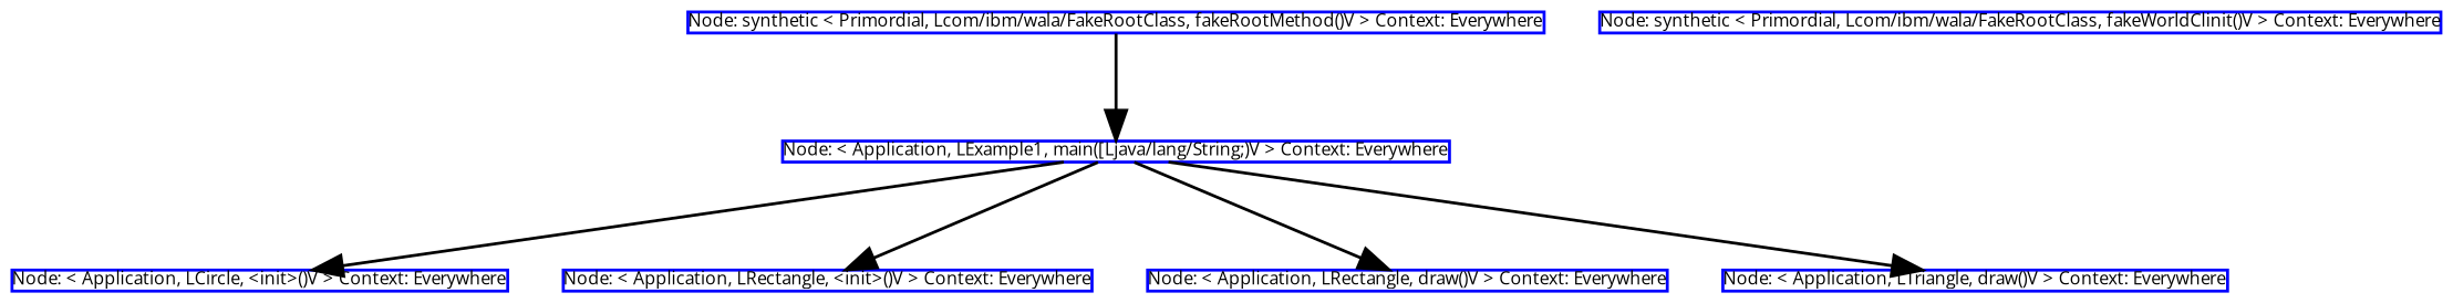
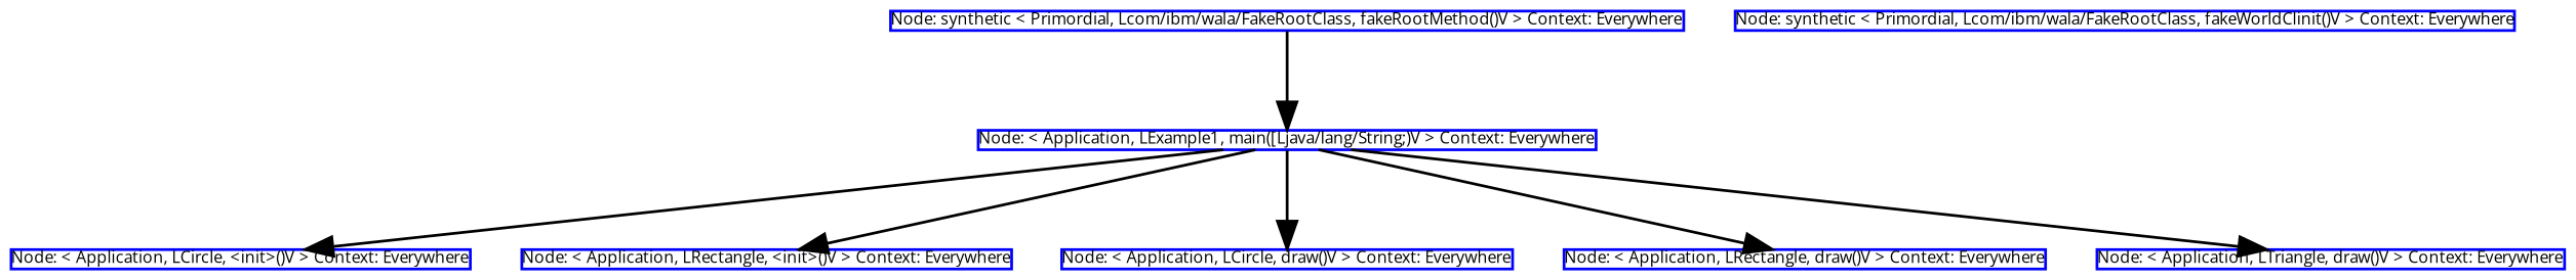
  digraph {
    concentrate=true
    fontsize=6
    fontname="Open Sans"
    node [color=blue fontcolor=black fontname="Open Sans" fontsize=6 margin=0 shape=box]
    edge [color=black fontcolor=black fontname="Open Sans" fontsize=6]
    n1 [height=0 label="Node: synthetic < Primordial, Lcom/ibm/wala/FakeRootClass, fakeRootMethod()V > Context: Everywhere"]
    n2 [height=0 label="Node: < Application, LExample1, main([Ljava/lang/String;)V > Context: Everywhere"]
    n3 [height=0 label="Node: synthetic < Primordial, Lcom/ibm/wala/FakeRootClass, fakeWorldClinit()V > Context: Everywhere"]
    n4 [height=0 label="Node: < Application, LCircle, <init>()V > Context: Everywhere"]
    n5 [height=0 label="Node: < Application, LRectangle, <init>()V > Context: Everywhere"]
+   n6 [height=0 label="Node: < Application, LCircle, draw()V > Context: Everywhere"]
    n7 [height=0 label="Node: < Application, LRectangle, draw()V > Context: Everywhere"]
    n8 [height=0 label="Node: < Application, LTriangle, draw()V > Context: Everywhere"]
    n1 -> n2
    n2 -> n4
    n2 -> n5
+   n2 -> n6
    n2 -> n7
    n2 -> n8
  }
